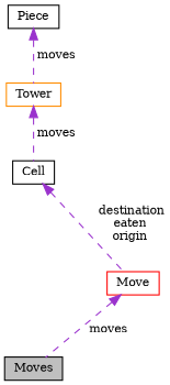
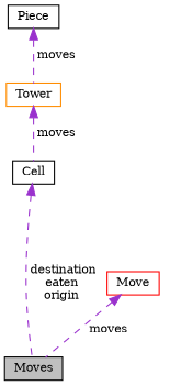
  digraph {
    fontname="DejaVu Serif"
    node [color=black fontname="DejaVu Serif" fontsize=10 shape=record]
    edge [color=darkorchid3 dir=back fontname="DejaVu Serif" fontsize=10 labelfontname=Helvetica labelfontsize=10 style=dashed]
    n1 [fillcolor=grey75 fontcolor=black height=0.2 label=Moves style=filled width=0.4]
    n2 [color=red height=0.2 label=Move width=0.4]
    n3 [height=0.2 label=Cell width=0.4]
    n4 [color=darkorange height=0.2 label=Tower width=0.4]
    n5 [height=0.2 label=Piece width=0.4]
    n2 -> n1 [label=" moves"]
-   n3 -> n2 [label=" destination\neaten\norigin"]
+   n3 -> n1 [label=" destination\neaten\norigin"]
    n4 -> n3 [label=" moves"]
    n5 -> n4 [label=" moves"]
  }
